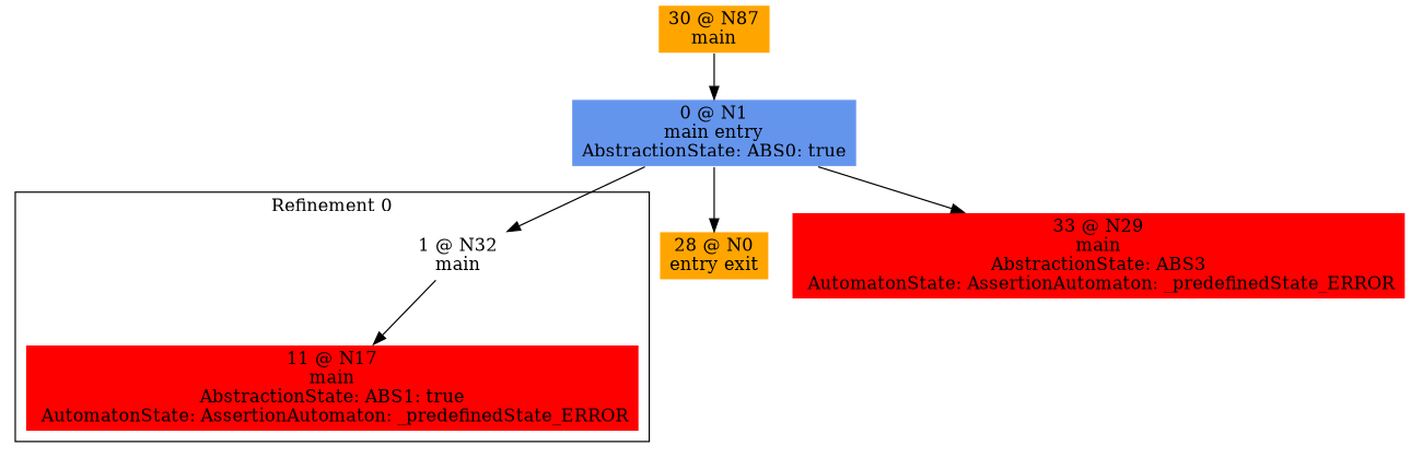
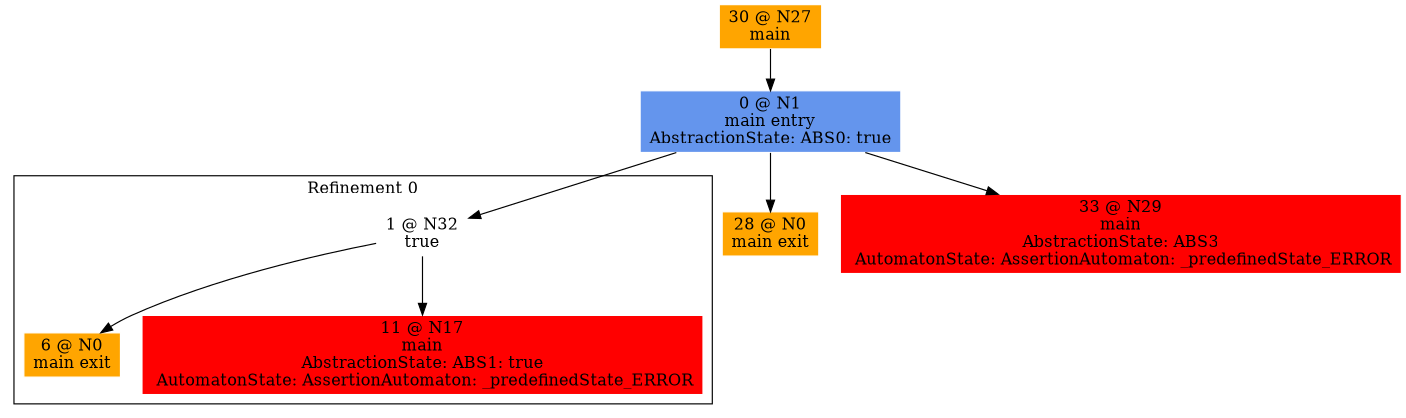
  digraph {
    node [color=white shape=box style=filled fillcolor=orange]
-   n1 [label="1 @ N32\nmain\n" fillcolor=""]
+   n1 [label="1 @ N32\ntrue\n" fillcolor=""]
+   n2 [label="6 @ N0\nmain exit\n"]
    n3 [fillcolor=red label="11 @ N17\nmain\nAbstractionState: ABS1: true\n AutomatonState: AssertionAutomaton: _predefinedState_ERROR\n"]
    n4 [fillcolor=cornflowerblue label="0 @ N1\nmain entry\nAbstractionState: ABS0: true\n"]
-   n5 [label="28 @ N0\nentry exit\n"]
+   n5 [label="28 @ N0\nmain exit\n"]
    n6 [fillcolor=red label="33 @ N29\nmain\nAbstractionState: ABS3\n AutomatonState: AssertionAutomaton: _predefinedState_ERROR\n"]
-   n7 [label="30 @ N87\nmain\n"]
+   n7 [label="30 @ N27\nmain\n"]
    subgraph cluster_1 {
      label="Refinement 0"
      n1
+     n2
      n3
    }
+   n1 -> n2
    n1 -> n3
    n4 -> n1
    n4 -> n5
    n4 -> n6
    n7 -> n4
  }
